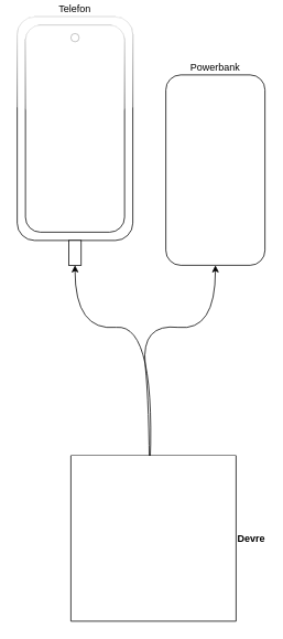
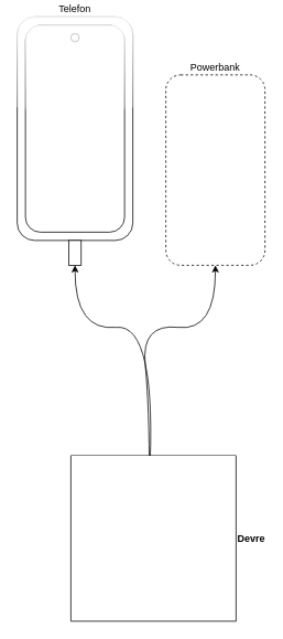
  <mxCell id="0" />
  <mxCell id="1" parent="0" />
  <mxCell id="2" value="Telefon" style="rounded=1;whiteSpace=wrap;html=1;rotation=0;labelPosition=center;verticalLabelPosition=top;align=center;verticalAlign=bottom;labelBackgroundColor=#ffffff;labelBorderColor=none;fillStyle=auto;glass=1;" vertex="1" parent="1"><mxGeometry x="20" y="20" width="140" height="270" as="geometry" /></mxCell>
  <mxCell id="3" value="" style="rounded=0;whiteSpace=wrap;html=1;" vertex="1" parent="1"><mxGeometry x="82.5" y="290" width="15" height="30" as="geometry" /></mxCell>
  <mxCell id="4" value="" style="rounded=1;whiteSpace=wrap;html=1;glass=1;" vertex="1" parent="1"><mxGeometry x="30" y="30" width="120" height="250" as="geometry" /></mxCell>
  <mxCell id="5" value="" style="ellipse;whiteSpace=wrap;html=1;aspect=fixed;opacity=30;" vertex="1" parent="1"><mxGeometry x="85" y="40" width="10" height="10" as="geometry" /></mxCell>
  <mxCell id="6" value="" style="curved=1;endArrow=classic;html=1;rounded=0;entryX=0.5;entryY=1;entryDx=0;entryDy=0;" edge="1" parent="1" target="3"><mxGeometry width="50" height="50" relative="1" as="geometry"><mxPoint x="180" y="580" as="sourcePoint" /><mxPoint x="140" y="400" as="targetPoint" /><Array as="points"><mxPoint x="190" y="390" /><mxPoint x="90" y="400" /></Array></mxGeometry></mxCell>
- <mxCell id="7" value="Powerbank" style="rounded=1;whiteSpace=wrap;html=1;labelPosition=center;verticalLabelPosition=top;align=center;verticalAlign=bottom;" vertex="1" parent="1"><mxGeometry x="200" y="90" width="120" height="230" as="geometry" /></mxCell>
+ <mxCell id="7" value="Powerbank" style="rounded=1;whiteSpace=wrap;html=1;labelPosition=center;verticalLabelPosition=top;align=center;verticalAlign=bottom;dashed=1;" vertex="1" parent="1"><mxGeometry x="200" y="90" width="120" height="230" as="geometry" /></mxCell>
  <mxCell id="8" value="" style="curved=1;endArrow=classic;html=1;rounded=0;entryX=0.5;entryY=1;entryDx=0;entryDy=0;" edge="1" parent="1" target="7"><mxGeometry width="50" height="50" relative="1" as="geometry"><mxPoint x="180" y="580" as="sourcePoint" /><mxPoint x="320" y="490" as="targetPoint" /><Array as="points"><mxPoint x="180" y="490" /><mxPoint x="170" y="390" /><mxPoint x="260" y="400" /></Array></mxGeometry></mxCell>
  <mxCell id="9" value="Devre" style="swimlane;startSize=0;fillColor=#FFFFFF;swimlaneFillColor=default;labelPosition=right;verticalLabelPosition=middle;align=left;verticalAlign=middle;" vertex="1" parent="1"><mxGeometry x="85" y="550" width="200" height="200" as="geometry" /></mxCell>
